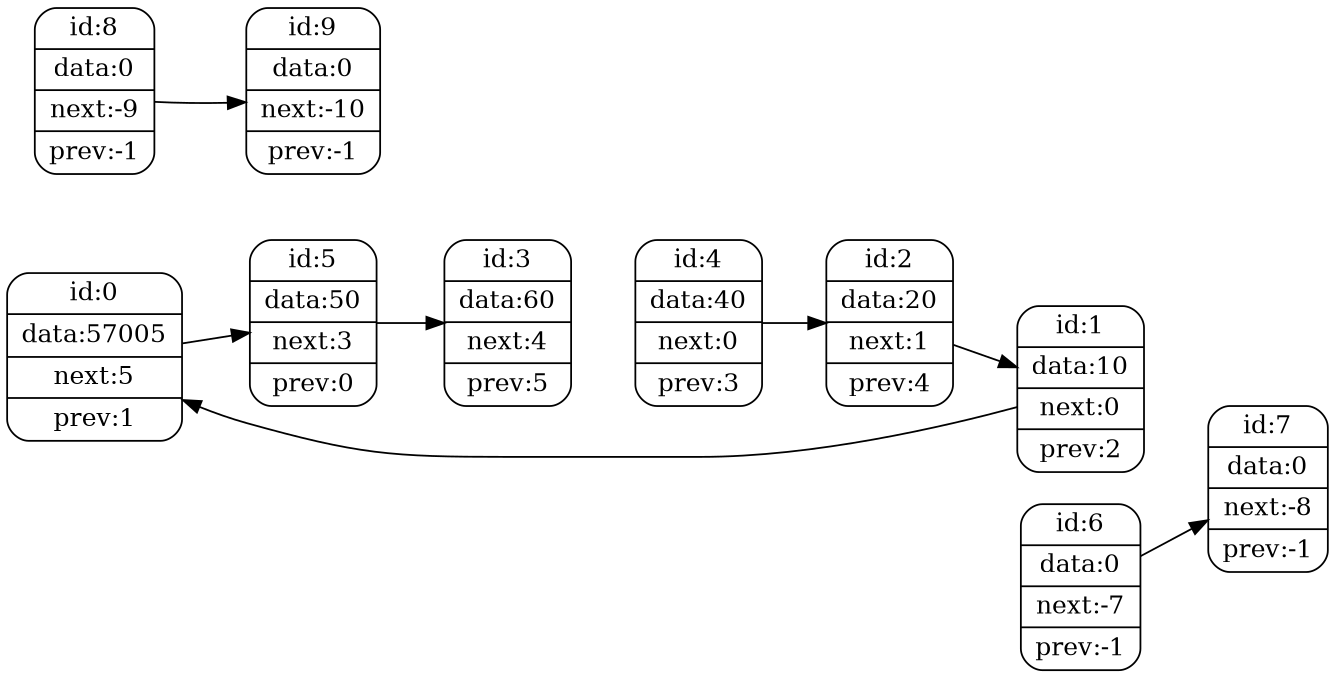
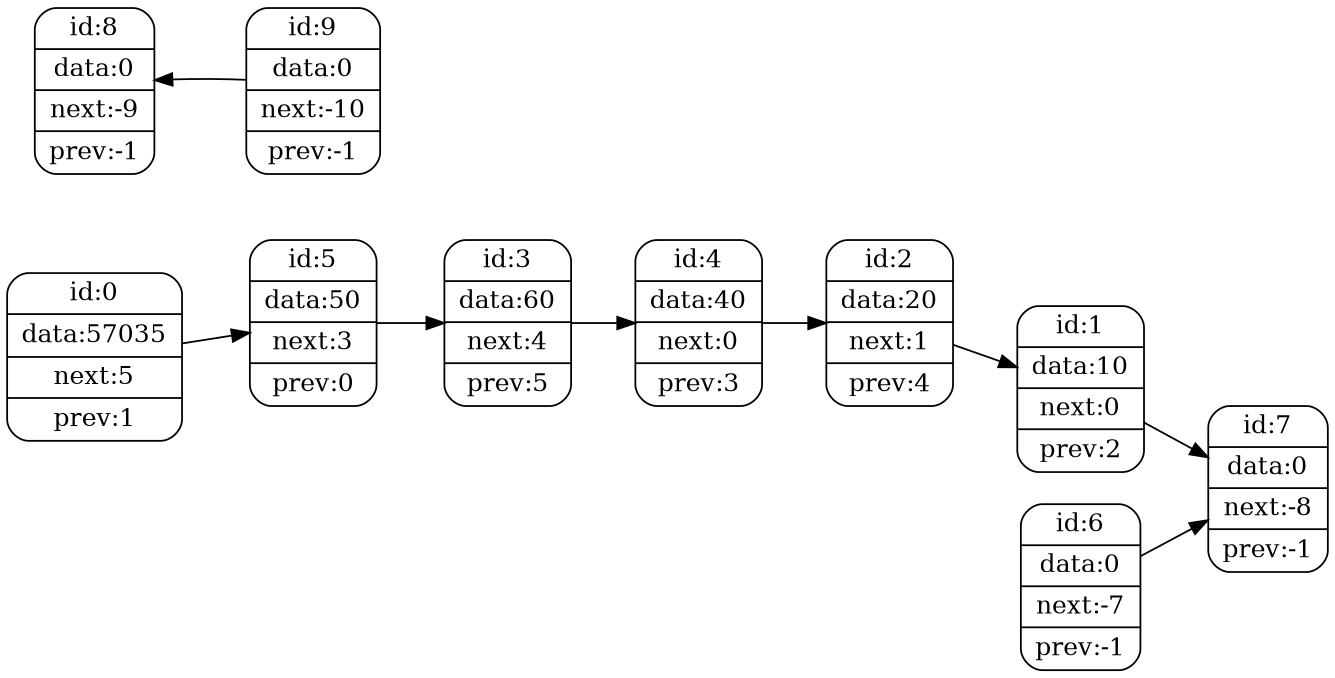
  digraph {
    rankdir=LR
    node [shape=record style=rounded]
-   n1 [label="{ id:0 } | data:57005 | next:5 | prev:1 }"]
+   n1 [label="{ id:0 } | data:57035 | next:5 | prev:1 }"]
    n2 [label="{ id:5 } | data:50 | next:3 | prev:0 }"]
    n3 [label="{ id:3 } | data:60 | next:4 | prev:5 }"]
    n4 [label="{ id:1 } | data:10 | next:0 | prev:2 }"]
    n5 [label="{ id:2 } | data:20 | next:1 | prev:4 }"]
    n6 [label="{ id:4 } | data:40 | next:0 | prev:3 }"]
    n7 [label="{ id:6 } | data:0 | next:-7 | prev:-1 }"]
    n8 [label="{ id:7 } | data:0 | next:-8 | prev:-1 }"]
    n9 [label="{ id:8 } | data:0 | next:-9 | prev:-1 }"]
    n10 [label="{ id:9 } | data:0 | next:-10 | prev:-1 }"]
    n1 -> n2
    n2 -> n3
-   n4 -> n1
+   n3 -> n6
+   n4 -> n8
    n5 -> n4
    n6 -> n5
    n7 -> n8
-   n9 -> n10
+   n10 -> n9
  }
